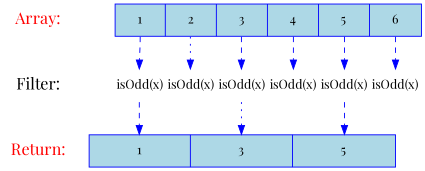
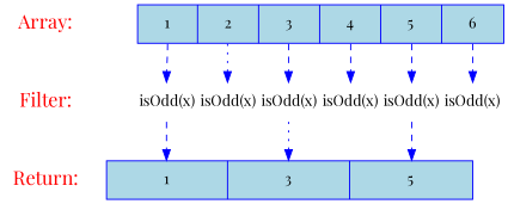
  digraph {
    fontname="Playfair Display"
    node [fontcolor=red fontsize=18 shape=plaintext fontname="Playfair Display"]
    edge [color=blue fontname="Playfair Display" style=dashed]
    "Array:"
    n2 [color=blue fillcolor=lightblue fixedsize=true fontcolor=black fontsize=14 label="<f0> 1 | <f1> 2 | <f2> 3 | <f3> 4 | <f4> 5 | <f5> 6" shape=record style=filled width=4.75]
-   "Filter:" [fontcolor=black]
+   "Filter:"
    n4 [color=white fixedsize=true fontcolor=black fontsize=14 label="<f0> isOdd(x) | <f1> isOdd(x) | <f2> isOdd(x) | <f3> isOdd(x)| <f4> isOdd(x) | <f5> isOdd(x)" shape=record width=4.75]
    "Return:"
    n6 [color=blue fillcolor=lightblue fixedsize=true fontcolor=black fontsize=14 label="<f0> 1 | <f2> 3 | <f4> 5" shape=record style=filled width=4.75]
    subgraph sub_1 {
      rank=same
      "Array:"
      n2
    }
    subgraph sub_2 {
      rank=same
      "Filter:"
      n4
    }
    subgraph sub_3 {
      rank=same
      "Return:"
      n6
    }
    "Array:" -> "Filter:" [color=white style=""]
    n2 -> n4 [headport=f0 tailport=f0]
    n2 -> n4 [headport=f1 tailport=f1 style=dotted]
    n2 -> n4 [headport=f2 tailport=f2]
    n2 -> n4 [headport=f3 tailport=f3]
    n2 -> n4 [headport=f4 tailport=f4]
    n2 -> n4 [headport=f5 tailport=f5]
    "Filter:" -> "Return:" [color=white style=""]
    n4 -> n6 [headport=f0 tailport=f0]
    n4 -> n6 [headport=f2 tailport=f2 style=dotted]
    n4 -> n6 [headport=f4 tailport=f4]
  }
